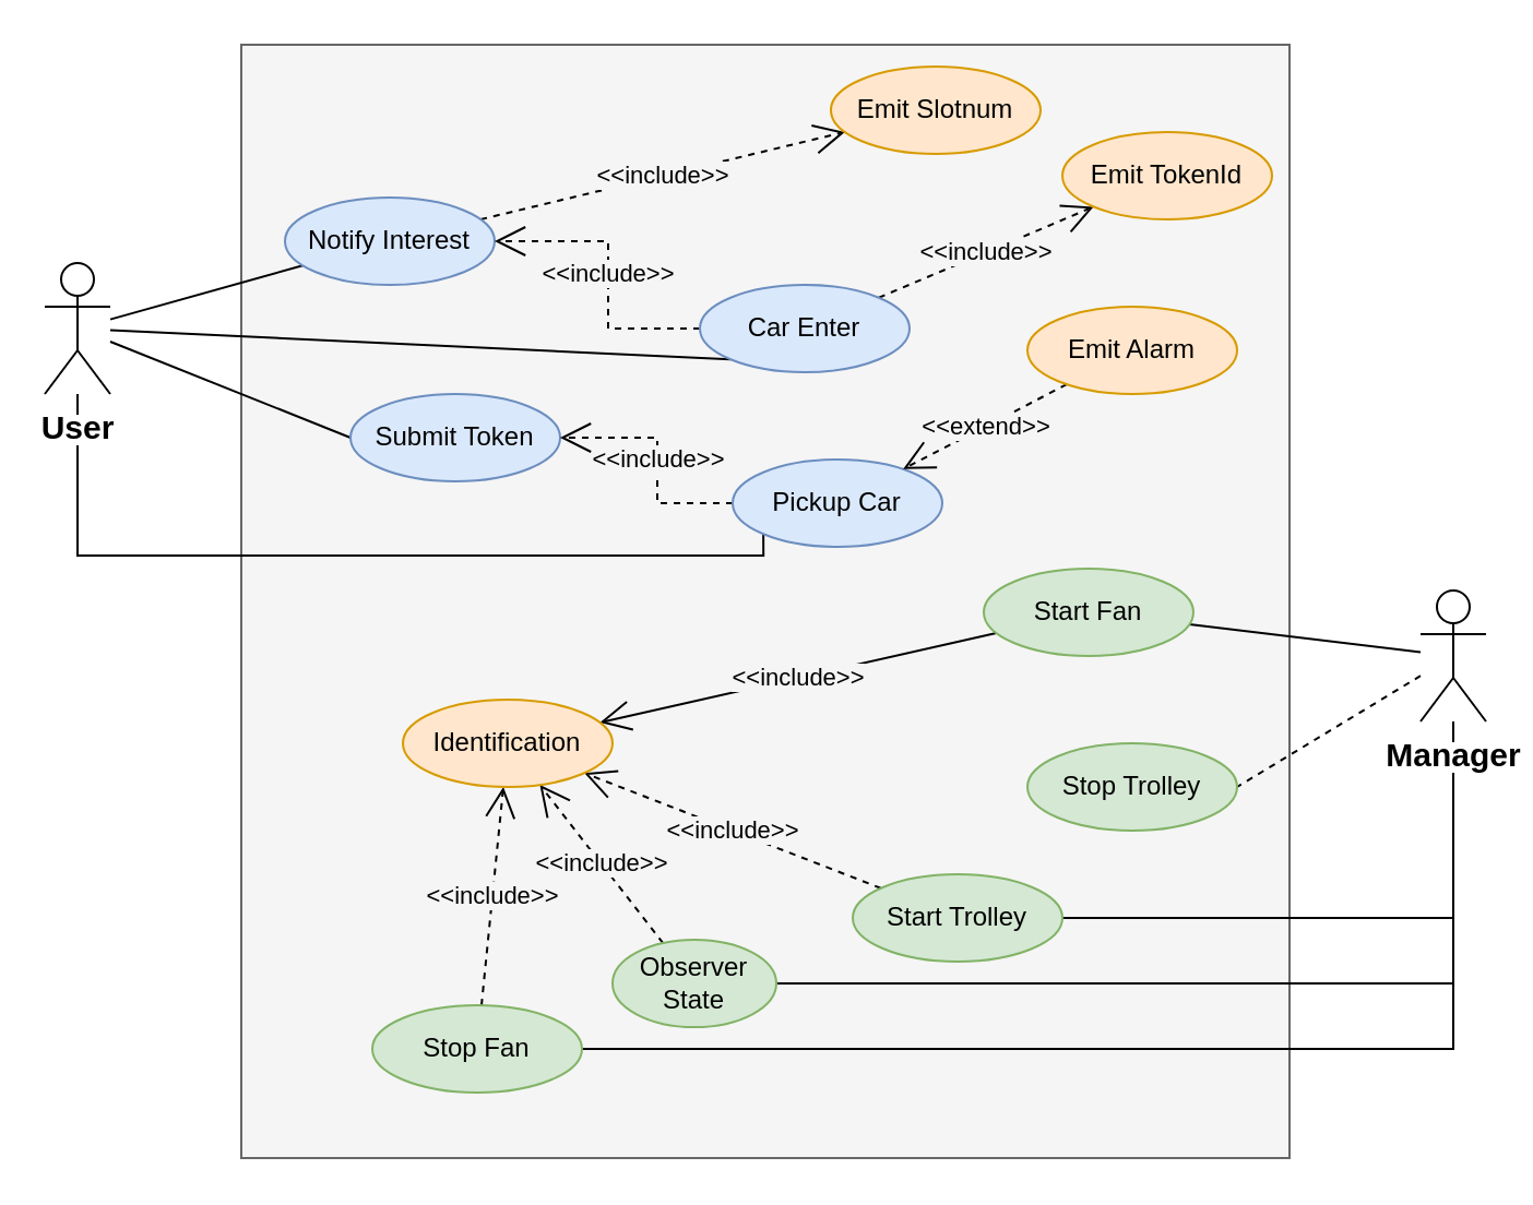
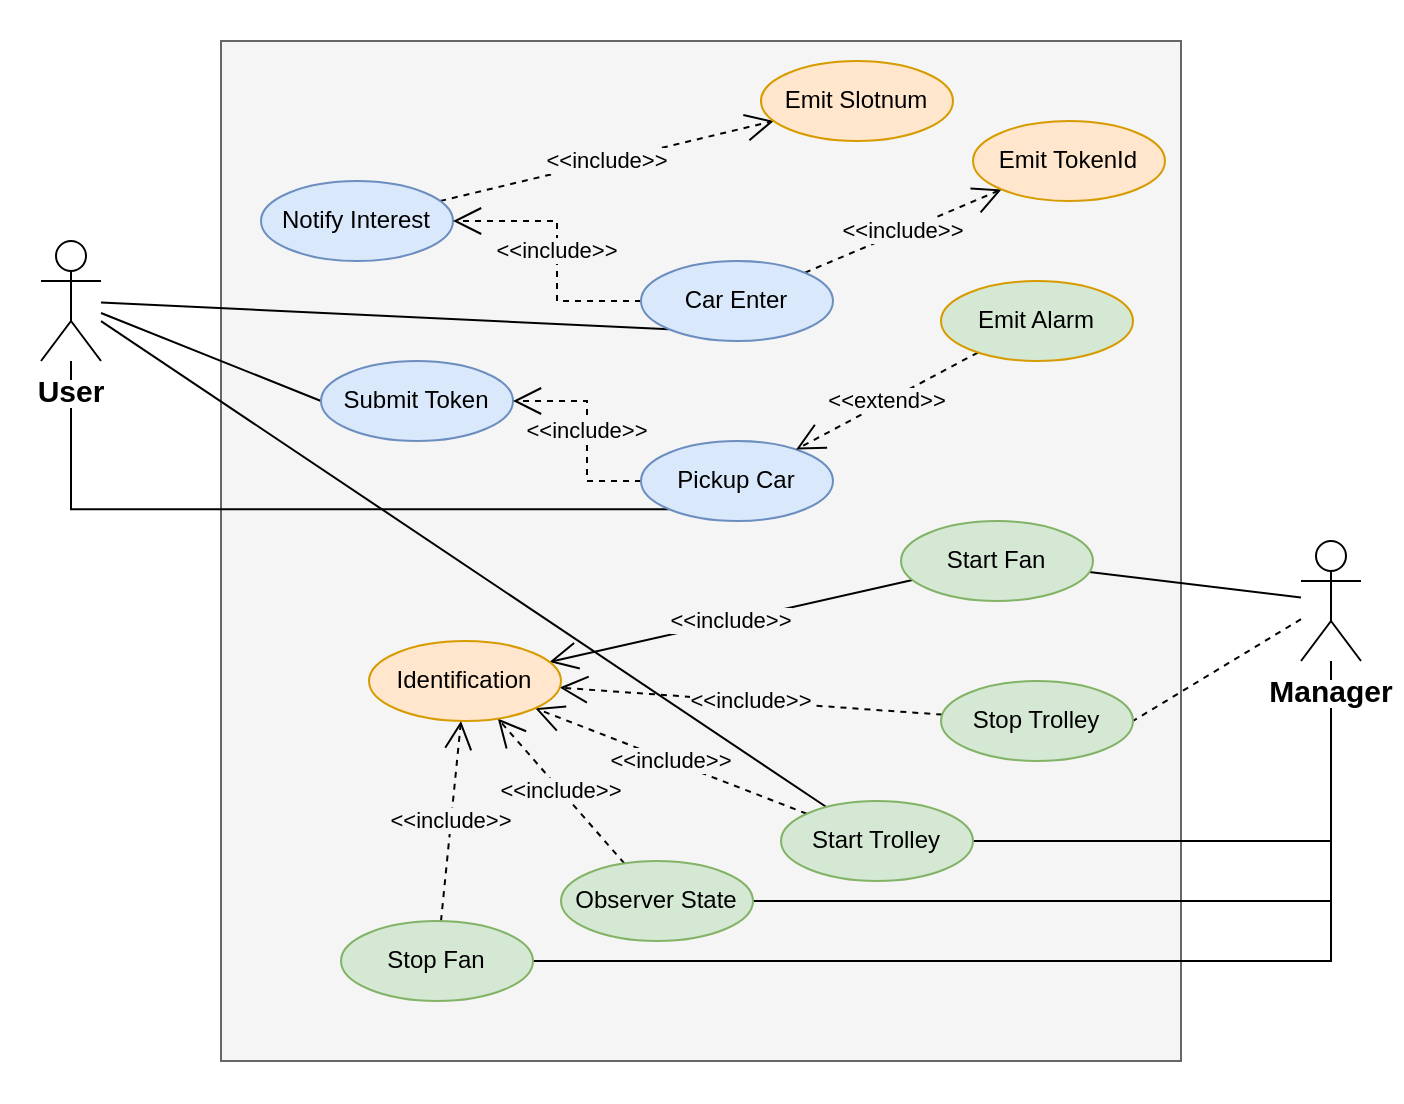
  <mxCell id="0" />
  <mxCell id="1" parent="0" />
  <mxCell id="2" value="" style="rounded=0;whiteSpace=wrap;html=1;fillColor=#f5f5f5;strokeColor=#666666;fontColor=#333333;" vertex="1" parent="1"><mxGeometry x="110" y="20" width="480" height="510" as="geometry" /></mxCell>
- <mxCell id="3" style="rounded=0;orthogonalLoop=1;jettySize=auto;html=1;endArrow=none;endFill=0;" edge="1" parent="1" source="7" target="15"><mxGeometry relative="1" as="geometry" /></mxCell>
+ <mxCell id="3" style="rounded=0;orthogonalLoop=1;jettySize=auto;html=1;endArrow=none;endFill=0;" edge="1" parent="1" source="7" target="27"><mxGeometry relative="1" as="geometry" /></mxCell>
  <mxCell id="4" style="edgeStyle=none;rounded=0;orthogonalLoop=1;jettySize=auto;html=1;entryX=0;entryY=1;entryDx=0;entryDy=0;endArrow=none;endFill=0;" edge="1" parent="1" source="7" target="18"><mxGeometry relative="1" as="geometry" /></mxCell>
  <mxCell id="5" style="edgeStyle=none;rounded=0;orthogonalLoop=1;jettySize=auto;html=1;entryX=0;entryY=0.5;entryDx=0;entryDy=0;endArrow=none;endFill=0;" edge="1" parent="1" source="7" target="19"><mxGeometry relative="1" as="geometry" /></mxCell>
  <mxCell id="6" style="edgeStyle=orthogonalEdgeStyle;rounded=0;orthogonalLoop=1;jettySize=auto;html=1;entryX=0;entryY=1;entryDx=0;entryDy=0;endArrow=none;endFill=0;" edge="1" parent="1" source="7" target="21"><mxGeometry relative="1" as="geometry"><Array as="points"><mxPoint x="35" y="254" /></Array></mxGeometry></mxCell>
  <mxCell id="7" value="&lt;span style=&quot;background-color: rgb(255 , 255 , 255)&quot;&gt;&lt;b&gt;&lt;font style=&quot;font-size: 15px&quot;&gt;User&lt;/font&gt;&lt;/b&gt;&lt;/span&gt;" style="shape=umlActor;verticalLabelPosition=bottom;verticalAlign=top;html=1;" vertex="1" parent="1"><mxGeometry x="20" y="120" width="30" height="60" as="geometry" /></mxCell>
  <mxCell id="8" style="rounded=0;orthogonalLoop=1;jettySize=auto;html=1;endArrow=none;endFill=0;" edge="1" parent="1" source="13" target="29"><mxGeometry relative="1" as="geometry" /></mxCell>
  <mxCell id="9" style="rounded=0;orthogonalLoop=1;jettySize=auto;html=1;entryX=1;entryY=0.5;entryDx=0;entryDy=0;endArrow=none;endFill=0;dashed=1;" edge="1" parent="1" source="13" target="25"><mxGeometry relative="1" as="geometry" /></mxCell>
  <mxCell id="10" style="edgeStyle=orthogonalEdgeStyle;rounded=0;orthogonalLoop=1;jettySize=auto;html=1;entryX=1;entryY=0.5;entryDx=0;entryDy=0;endArrow=none;endFill=0;" edge="1" parent="1" source="13" target="27"><mxGeometry relative="1" as="geometry"><Array as="points"><mxPoint x="665" y="420" /></Array></mxGeometry></mxCell>
  <mxCell id="11" style="edgeStyle=orthogonalEdgeStyle;rounded=0;orthogonalLoop=1;jettySize=auto;html=1;entryX=1;entryY=0.5;entryDx=0;entryDy=0;endArrow=none;endFill=0;" edge="1" parent="1" source="13" target="23"><mxGeometry relative="1" as="geometry"><Array as="points"><mxPoint x="665" y="450" /></Array></mxGeometry></mxCell>
  <mxCell id="12" style="edgeStyle=orthogonalEdgeStyle;rounded=0;orthogonalLoop=1;jettySize=auto;html=1;entryX=1;entryY=0.5;entryDx=0;entryDy=0;endArrow=none;endFill=0;" edge="1" parent="1" source="13" target="31"><mxGeometry relative="1" as="geometry"><Array as="points"><mxPoint x="665" y="480" /></Array></mxGeometry></mxCell>
  <mxCell id="13" value="&lt;span style=&quot;background-color: rgb(255 , 255 , 255)&quot;&gt;&lt;font style=&quot;font-size: 15px&quot;&gt;&lt;b&gt;Manager&lt;/b&gt;&lt;/font&gt;&lt;/span&gt;" style="shape=umlActor;verticalLabelPosition=bottom;verticalAlign=top;html=1;" vertex="1" parent="1"><mxGeometry x="650" y="270" width="30" height="60" as="geometry" /></mxCell>
  <mxCell id="14" value="&amp;lt;&amp;lt;include&amp;gt;&amp;gt;" style="edgeStyle=none;rounded=0;orthogonalLoop=1;jettySize=auto;html=1;dashed=1;labelBackgroundColor=#F5F5F5;endArrow=open;endFill=0;endSize=12;" edge="1" parent="1" source="15" target="33"><mxGeometry relative="1" as="geometry" /></mxCell>
  <mxCell id="15" value="Notify Interest" style="ellipse;whiteSpace=wrap;html=1;fillColor=#dae8fc;strokeColor=#6c8ebf;" vertex="1" parent="1"><mxGeometry x="130" y="90" width="96" height="40" as="geometry" /></mxCell>
  <mxCell id="16" value="&amp;lt;&amp;lt;include&amp;gt;&amp;gt;" style="edgeStyle=orthogonalEdgeStyle;rounded=0;orthogonalLoop=1;jettySize=auto;html=1;dashed=1;endArrow=open;endFill=0;endSize=12;labelBackgroundColor=#F5F5F5;" edge="1" parent="1" source="18" target="15"><mxGeometry relative="1" as="geometry" /></mxCell>
  <mxCell id="17" value="&amp;lt;&amp;lt;include&amp;gt;&amp;gt;" style="edgeStyle=none;rounded=0;orthogonalLoop=1;jettySize=auto;html=1;dashed=1;labelBackgroundColor=#F5F5F5;endArrow=open;endFill=0;endSize=12;" edge="1" parent="1" source="18" target="34"><mxGeometry relative="1" as="geometry" /></mxCell>
  <mxCell id="18" value="Car Enter" style="ellipse;whiteSpace=wrap;html=1;fillColor=#dae8fc;strokeColor=#6c8ebf;" vertex="1" parent="1"><mxGeometry x="320" y="130" width="96" height="40" as="geometry" /></mxCell>
  <mxCell id="19" value="Submit Token" style="ellipse;whiteSpace=wrap;html=1;fillColor=#dae8fc;strokeColor=#6c8ebf;" vertex="1" parent="1"><mxGeometry x="160" y="180" width="96" height="40" as="geometry" /></mxCell>
  <mxCell id="20" value="&amp;lt;&amp;lt;include&amp;gt;&amp;gt;" style="edgeStyle=orthogonalEdgeStyle;rounded=0;orthogonalLoop=1;jettySize=auto;html=1;dashed=1;endArrow=open;endFill=0;endSize=12;labelBackgroundColor=#F5F5F5;" edge="1" parent="1" source="21" target="19"><mxGeometry relative="1" as="geometry" /></mxCell>
- <mxCell id="21" value="Pickup Car" style="ellipse;whiteSpace=wrap;html=1;fillColor=#dae8fc;strokeColor=#6c8ebf;" vertex="1" parent="1"><mxGeometry x="335" y="210" width="96" height="40" as="geometry" /></mxCell>
+ <mxCell id="21" value="Pickup Car" style="ellipse;whiteSpace=wrap;html=1;fillColor=#dae8fc;strokeColor=#6c8ebf;" vertex="1" parent="1"><mxGeometry x="320" y="220" width="96" height="40" as="geometry" /></mxCell>
  <mxCell id="22" value="&amp;lt;&amp;lt;include&amp;gt;&amp;gt;" style="edgeStyle=none;rounded=0;orthogonalLoop=1;jettySize=auto;html=1;dashed=1;endArrow=open;endFill=0;endSize=12;labelBackgroundColor=#F5F5F5;" edge="1" parent="1" source="23" target="32"><mxGeometry relative="1" as="geometry" /></mxCell>
- <mxCell id="23" value="Observer State" style="ellipse;whiteSpace=wrap;html=1;fillColor=#d5e8d4;strokeColor=#82b366;" vertex="1" parent="1"><mxGeometry x="280" y="430" width="75" height="40" as="geometry" /></mxCell>
+ <mxCell id="23" value="Observer State" style="ellipse;whiteSpace=wrap;html=1;fillColor=#d5e8d4;strokeColor=#82b366;" vertex="1" parent="1"><mxGeometry x="280" y="430" width="96" height="40" as="geometry" /></mxCell>
+ <mxCell id="24" value="&amp;lt;&amp;lt;include&amp;gt;&amp;gt;" style="edgeStyle=none;rounded=0;orthogonalLoop=1;jettySize=auto;html=1;dashed=1;endArrow=open;endFill=0;endSize=12;labelBackgroundColor=#F5F5F5;" edge="1" parent="1" source="25" target="32"><mxGeometry relative="1" as="geometry" /></mxCell>
  <mxCell id="25" value="Stop Trolley" style="ellipse;whiteSpace=wrap;html=1;fillColor=#d5e8d4;strokeColor=#82b366;" vertex="1" parent="1"><mxGeometry x="470" y="340" width="96" height="40" as="geometry" /></mxCell>
  <mxCell id="26" value="&amp;lt;&amp;lt;include&amp;gt;&amp;gt;" style="edgeStyle=none;rounded=0;orthogonalLoop=1;jettySize=auto;html=1;dashed=1;endArrow=open;endFill=0;endSize=12;labelBackgroundColor=#F5F5F5;" edge="1" parent="1" source="27" target="32"><mxGeometry relative="1" as="geometry" /></mxCell>
  <mxCell id="27" value="Start Trolley" style="ellipse;whiteSpace=wrap;html=1;fillColor=#d5e8d4;strokeColor=#82b366;" vertex="1" parent="1"><mxGeometry x="390" y="400" width="96" height="40" as="geometry" /></mxCell>
  <mxCell id="28" value="&amp;lt;&amp;lt;include&amp;gt;&amp;gt;" style="rounded=0;orthogonalLoop=1;jettySize=auto;html=1;endArrow=open;endFill=0;dashed=0;endSize=12;labelBackgroundColor=#F5F5F5;" edge="1" parent="1" source="29" target="32"><mxGeometry relative="1" as="geometry" /></mxCell>
  <mxCell id="29" value="Start Fan" style="ellipse;whiteSpace=wrap;html=1;fillColor=#d5e8d4;strokeColor=#82b366;" vertex="1" parent="1"><mxGeometry x="450" y="260" width="96" height="40" as="geometry" /></mxCell>
  <mxCell id="30" value="&amp;lt;&amp;lt;include&amp;gt;&amp;gt;" style="edgeStyle=none;rounded=0;orthogonalLoop=1;jettySize=auto;html=1;dashed=1;endArrow=open;endFill=0;endSize=12;labelBackgroundColor=#F5F5F5;" edge="1" parent="1" source="31" target="32"><mxGeometry relative="1" as="geometry" /></mxCell>
  <mxCell id="31" value="Stop Fan" style="ellipse;whiteSpace=wrap;html=1;fillColor=#d5e8d4;strokeColor=#82b366;" vertex="1" parent="1"><mxGeometry x="170" y="460" width="96" height="40" as="geometry" /></mxCell>
  <mxCell id="32" value="Identification" style="ellipse;whiteSpace=wrap;html=1;fillColor=#ffe6cc;strokeColor=#d79b00;" vertex="1" parent="1"><mxGeometry x="184" y="320" width="96" height="40" as="geometry" /></mxCell>
  <mxCell id="33" value="Emit Slotnum" style="ellipse;whiteSpace=wrap;html=1;fillColor=#ffe6cc;strokeColor=#d79b00;" vertex="1" parent="1"><mxGeometry x="380" y="30" width="96" height="40" as="geometry" /></mxCell>
  <mxCell id="34" value="Emit TokenId" style="ellipse;whiteSpace=wrap;html=1;fillColor=#ffe6cc;strokeColor=#d79b00;" vertex="1" parent="1"><mxGeometry x="486" y="60" width="96" height="40" as="geometry" /></mxCell>
  <mxCell id="35" value="&amp;lt;&amp;lt;extend&amp;gt;&amp;gt;" style="edgeStyle=none;rounded=0;orthogonalLoop=1;jettySize=auto;html=1;dashed=1;labelBackgroundColor=#F5F5F5;endArrow=open;endFill=0;endSize=12;" edge="1" parent="1" source="36" target="21"><mxGeometry relative="1" as="geometry" /></mxCell>
- <mxCell id="36" value="Emit Alarm" style="ellipse;whiteSpace=wrap;html=1;fillColor=#ffe6cc;strokeColor=#d79b00;" vertex="1" parent="1"><mxGeometry x="470" y="140" width="96" height="40" as="geometry" /></mxCell>
+ <mxCell id="36" value="Emit Alarm" style="ellipse;whiteSpace=wrap;html=1;fillColor=#d5e8d4;strokeColor=#d79b00;" vertex="1" parent="1"><mxGeometry x="470" y="140" width="96" height="40" as="geometry" /></mxCell>
